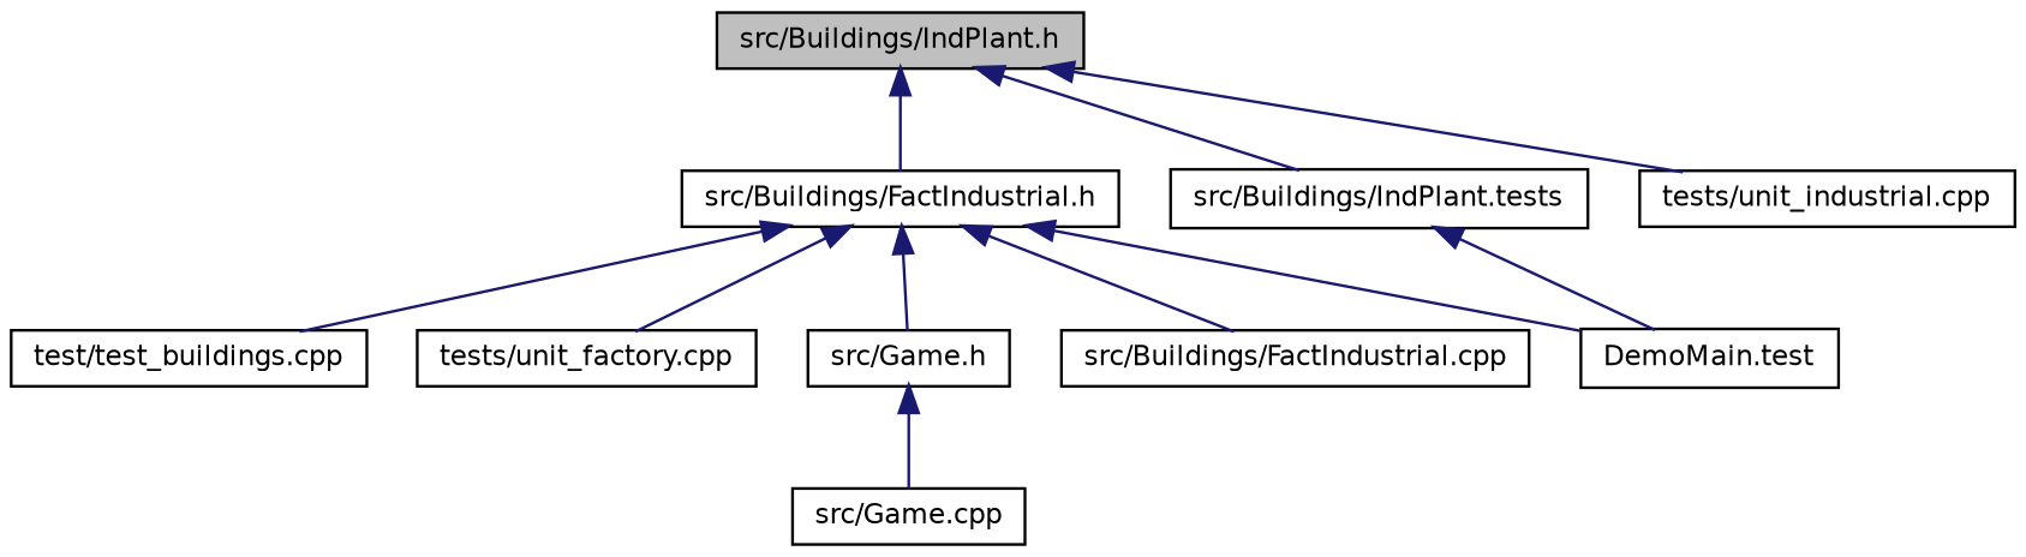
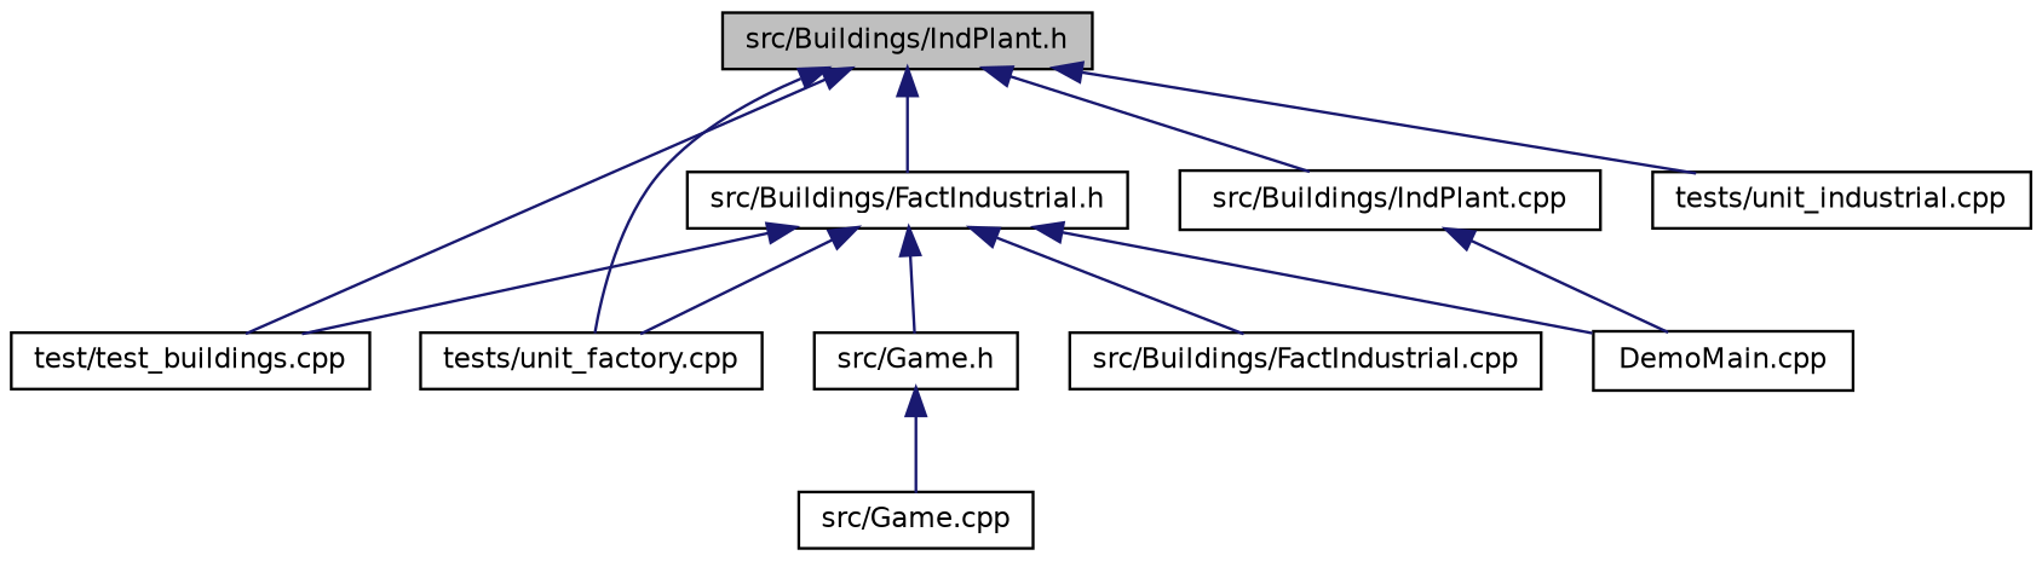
  digraph {
    node [color=black fillcolor=white fontname=Helvetica fontsize=10 shape=record style=filled]
    edge [color=midnightblue dir=back fontname=Helvetica fontsize=10 labelfontname=Helvetica labelfontsize=10 style=solid]
    n1 [fillcolor=grey75 fontcolor=black height=0.2 label="src/Buildings/IndPlant.h" width=0.4]
    n2 [height=0.2 label="src/Buildings/FactIndustrial.h" width=0.4]
    n3 [height=0.2 label="test/test_buildings.cpp" width=0.4]
    n4 [height=0.2 label="tests/unit_factory.cpp" width=0.4]
-   n5 [height=0.2 label="src/Buildings/IndPlant.tests" width=0.4]
+   n5 [height=0.2 label="src/Buildings/IndPlant.cpp" width=0.4]
    n6 [height=0.2 label="tests/unit_industrial.cpp" width=0.4]
-   n7 [height=0.2 label="DemoMain.test" width=0.4]
+   n7 [height=0.2 label="DemoMain.cpp" width=0.4]
    n8 [height=0.2 label="src/Buildings/FactIndustrial.cpp" width=0.4]
    n9 [height=0.2 label="src/Game.h" width=0.4]
    n10 [height=0.2 label="src/Game.cpp" width=0.4]
    n1 -> n2
+   n1 -> n3
+   n1 -> n4
    n1 -> n5
    n1 -> n6
    n2 -> n3
    n2 -> n4
    n2 -> n7
    n2 -> n8
    n2 -> n9
    n5 -> n7
    n9 -> n10
  }
